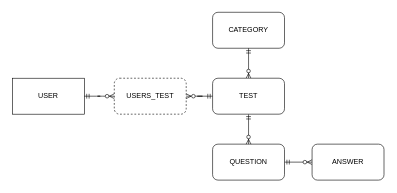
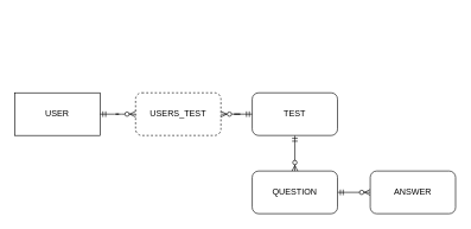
  <mxCell id="0" />
  <mxCell id="1" parent="0" />
  <mxCell id="2" value="USER" style="whiteSpace=wrap;html=1;rounded=0;" parent="1" vertex="1"><mxGeometry x="20" y="130" width="120" height="60" as="geometry" /></mxCell>
  <mxCell id="3" value="USERS_TEST" style="rounded=1;whiteSpace=wrap;html=1;dashed=1;" parent="1" vertex="1"><mxGeometry x="190" y="130" width="120" height="60" as="geometry" /></mxCell>
- <mxCell id="4" value="CATEGORY" style="rounded=1;whiteSpace=wrap;html=1;" parent="1" vertex="1"><mxGeometry x="354" y="20" width="120" height="60" as="geometry" /></mxCell>
  <mxCell id="5" value="" style="edgeStyle=orthogonalEdgeStyle;rounded=1;orthogonalLoop=1;jettySize=auto;html=1;startArrow=ERmandOne;startFill=0;endArrow=ERzeroToMany;endFill=1;" parent="1" source="6" target="7" edge="1"><mxGeometry relative="1" as="geometry" /></mxCell>
  <mxCell id="6" value="QUESTION" style="rounded=1;whiteSpace=wrap;html=1;" parent="1" vertex="1"><mxGeometry x="354" y="240" width="120" height="60" as="geometry" /></mxCell>
  <mxCell id="7" value="ANSWER" style="rounded=1;whiteSpace=wrap;html=1;" parent="1" vertex="1"><mxGeometry x="520" y="240" width="120" height="60" as="geometry" /></mxCell>
  <mxCell id="8" value="" style="edgeStyle=entityRelationEdgeStyle;fontSize=12;html=1;endArrow=ERzeroToMany;startArrow=ERmandOne;exitX=1;exitY=0.5;exitDx=0;exitDy=0;" parent="1" source="2" target="3" edge="1"><mxGeometry width="100" height="100" relative="1" as="geometry"><mxPoint x="100" y="230" as="sourcePoint" /><mxPoint x="300" y="160" as="targetPoint" /></mxGeometry></mxCell>
- <mxCell id="9" value="" style="edgeStyle=orthogonalEdgeStyle;rounded=1;orthogonalLoop=1;jettySize=auto;html=1;startArrow=ERzeroToMany;startFill=1;endArrow=ERmandOne;endFill=0;" parent="1" source="11" target="4" edge="1"><mxGeometry relative="1" as="geometry" /></mxCell>
  <mxCell id="10" value="" style="edgeStyle=orthogonalEdgeStyle;rounded=1;orthogonalLoop=1;jettySize=auto;html=1;startArrow=ERmandOne;startFill=0;endArrow=ERzeroToMany;endFill=1;" parent="1" source="11" target="6" edge="1"><mxGeometry relative="1" as="geometry" /></mxCell>
  <mxCell id="11" value="TEST" style="rounded=1;whiteSpace=wrap;html=1;" parent="1" vertex="1"><mxGeometry x="354" y="130" width="120" height="60" as="geometry" /></mxCell>
  <mxCell id="12" value="" style="edgeStyle=entityRelationEdgeStyle;fontSize=12;html=1;endArrow=ERzeroToMany;startArrow=ERmandOne;" parent="1" source="11" target="3" edge="1"><mxGeometry width="100" height="100" relative="1" as="geometry"><mxPoint x="330" y="160" as="sourcePoint" /><mxPoint x="390" y="60" as="targetPoint" /></mxGeometry></mxCell>
